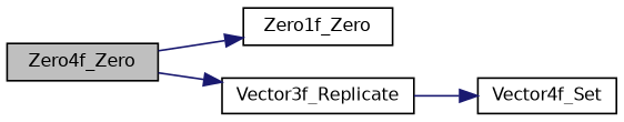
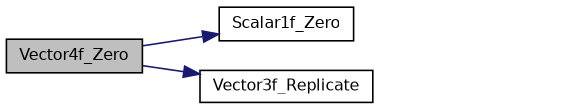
  digraph {
    rankdir=LR
    node [color=black fillcolor=white fontname=Helvetica fontsize=10 shape=record style=filled]
    edge [color=midnightblue fontname=Helvetica fontsize=10 labelfontname=Helvetica labelfontsize=10 style=solid]
-   n1 [fillcolor=grey75 fontcolor=black height=0.2 label=Zero4f_Zero width=0.4]
-   n2 [height=0.2 label=Zero1f_Zero width=0.4]
+   n1 [fillcolor=grey75 fontcolor=black height=0.2 label=Vector4f_Zero width=0.4]
+   n2 [height=0.2 label=Scalar1f_Zero width=0.4]
    n3 [height=0.2 label=Vector3f_Replicate width=0.4]
-   n4 [height=0.2 label=Vector4f_Set width=0.4]
    n1 -> n2
    n1 -> n3
-   n3 -> n4
  }
